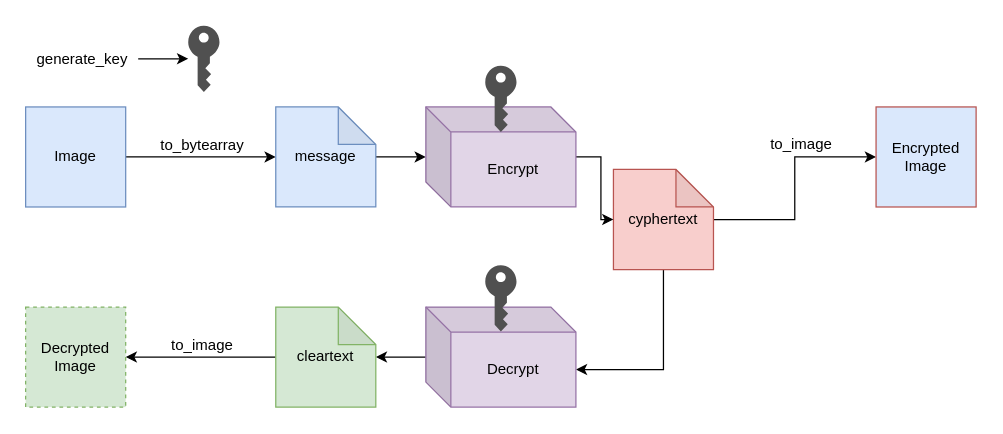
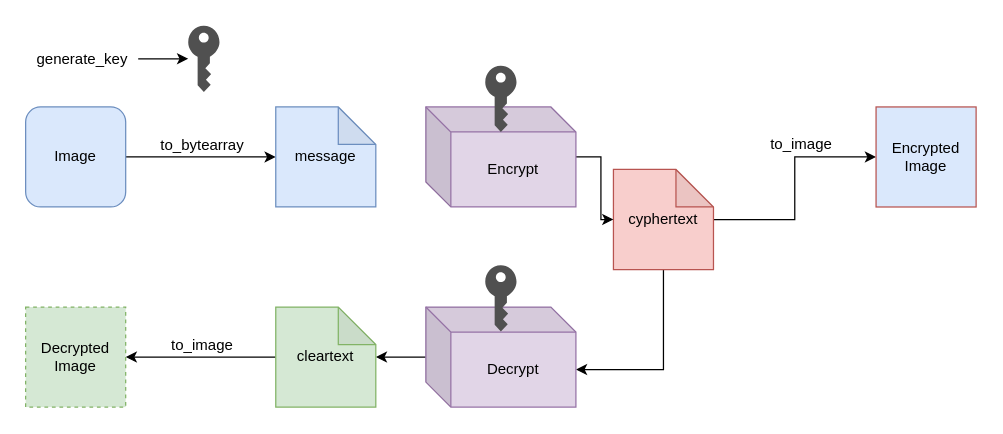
  <mxCell id="0" />
  <mxCell id="1" parent="0" />
  <mxCell id="2" value="" style="edgeStyle=orthogonalEdgeStyle;rounded=0;orthogonalLoop=1;jettySize=auto;html=1;" edge="1" parent="1" source="4" target="6"><mxGeometry relative="1" as="geometry" /></mxCell>
  <mxCell id="3" value="to_bytearray" style="edgeLabel;html=1;align=center;verticalAlign=middle;resizable=0;points=[];fontSize=12;" vertex="1" connectable="0" parent="2"><mxGeometry x="0.025" relative="1" as="geometry"><mxPoint x="-1" y="-10" as="offset" /></mxGeometry></mxCell>
- <mxCell id="4" value="Image" style="whiteSpace=wrap;html=1;aspect=fixed;fillColor=#dae8fc;strokeColor=#6c8ebf;" vertex="1" parent="1"><mxGeometry x="20" y="85" width="80" height="80" as="geometry" /></mxCell>
- <mxCell id="5" value="" style="edgeStyle=orthogonalEdgeStyle;rounded=0;orthogonalLoop=1;jettySize=auto;html=1;fontSize=12;" edge="1" parent="1" source="6" target="16"><mxGeometry relative="1" as="geometry" /></mxCell>
+ <mxCell id="4" value="Image" style="whiteSpace=wrap;html=1;aspect=fixed;fillColor=#dae8fc;strokeColor=#6c8ebf;rounded=1;" vertex="1" parent="1"><mxGeometry x="20" y="85" width="80" height="80" as="geometry" /></mxCell>
  <mxCell id="6" value="message" style="shape=note;whiteSpace=wrap;html=1;backgroundOutline=1;darkOpacity=0.05;fillColor=#dae8fc;strokeColor=#6c8ebf;" vertex="1" parent="1"><mxGeometry x="220" y="85" width="80" height="80" as="geometry" /></mxCell>
  <mxCell id="7" value="" style="pointerEvents=1;shadow=0;dashed=0;html=1;strokeColor=none;fillColor=#505050;labelPosition=center;verticalLabelPosition=bottom;verticalAlign=top;outlineConnect=0;align=center;shape=mxgraph.office.security.key_permissions;" vertex="1" parent="1"><mxGeometry x="150" y="20" width="25" height="53" as="geometry" /></mxCell>
  <mxCell id="8" value="" style="edgeStyle=orthogonalEdgeStyle;rounded=0;orthogonalLoop=1;jettySize=auto;html=1;" edge="1" parent="1" source="9" target="7"><mxGeometry relative="1" as="geometry" /></mxCell>
  <mxCell id="9" value="generate_key" style="text;html=1;align=center;verticalAlign=middle;resizable=0;points=[];autosize=1;" vertex="1" parent="1"><mxGeometry x="20" y="36.5" width="90" height="20" as="geometry" /></mxCell>
  <mxCell id="10" value="" style="edgeStyle=orthogonalEdgeStyle;rounded=0;orthogonalLoop=1;jettySize=auto;html=1;fontSize=12;" edge="1" parent="1" source="12" target="13"><mxGeometry relative="1" as="geometry" /></mxCell>
  <mxCell id="11" style="edgeStyle=orthogonalEdgeStyle;rounded=0;orthogonalLoop=1;jettySize=auto;html=1;exitX=0.5;exitY=1;exitDx=0;exitDy=0;exitPerimeter=0;entryX=0;entryY=0;entryDx=120;entryDy=50;entryPerimeter=0;fontSize=12;" edge="1" parent="1" source="12" target="18"><mxGeometry relative="1" as="geometry" /></mxCell>
  <mxCell id="12" value="cyphertext" style="shape=note;whiteSpace=wrap;html=1;backgroundOutline=1;darkOpacity=0.05;fontSize=12;fillColor=#f8cecc;strokeColor=#b85450;" vertex="1" parent="1"><mxGeometry x="490" y="135" width="80" height="80" as="geometry" /></mxCell>
  <mxCell id="13" value="Encrypted&lt;br&gt;Image" style="whiteSpace=wrap;html=1;aspect=fixed;fontSize=12;fillColor=#dae8fc;strokeColor=#b85450;" vertex="1" parent="1"><mxGeometry x="700" y="85" width="80" height="80" as="geometry" /></mxCell>
  <mxCell id="14" value="to_image" style="text;html=1;align=center;verticalAlign=middle;resizable=0;points=[];autosize=1;fontSize=12;" vertex="1" parent="1"><mxGeometry x="610" y="105" width="60" height="20" as="geometry" /></mxCell>
  <mxCell id="15" value="" style="edgeStyle=orthogonalEdgeStyle;rounded=0;orthogonalLoop=1;jettySize=auto;html=1;fontSize=12;" edge="1" parent="1" source="16" target="12"><mxGeometry relative="1" as="geometry" /></mxCell>
  <mxCell id="16" value="Encrypt" style="shape=cube;whiteSpace=wrap;html=1;boundedLbl=1;backgroundOutline=1;darkOpacity=0.05;darkOpacity2=0.1;fontSize=12;fillColor=#e1d5e7;strokeColor=#9673a6;" vertex="1" parent="1"><mxGeometry x="340" y="85" width="120" height="80" as="geometry" /></mxCell>
  <mxCell id="17" value="" style="edgeStyle=orthogonalEdgeStyle;rounded=0;orthogonalLoop=1;jettySize=auto;html=1;fontSize=12;" edge="1" parent="1" source="18" target="21"><mxGeometry relative="1" as="geometry" /></mxCell>
  <mxCell id="18" value="Decrypt" style="shape=cube;whiteSpace=wrap;html=1;boundedLbl=1;backgroundOutline=1;darkOpacity=0.05;darkOpacity2=0.1;fontSize=12;fillColor=#e1d5e7;strokeColor=#9673a6;" vertex="1" parent="1"><mxGeometry x="340" y="245" width="120" height="80" as="geometry" /></mxCell>
  <mxCell id="19" value="" style="edgeStyle=orthogonalEdgeStyle;rounded=0;orthogonalLoop=1;jettySize=auto;html=1;fontSize=12;" edge="1" parent="1" source="21" target="22"><mxGeometry relative="1" as="geometry" /></mxCell>
  <mxCell id="20" value="to_image" style="edgeLabel;html=1;align=center;verticalAlign=middle;resizable=0;points=[];fontSize=12;" vertex="1" connectable="0" parent="19"><mxGeometry x="-0.061" y="1" relative="1" as="geometry"><mxPoint x="-3.5" y="-11" as="offset" /></mxGeometry></mxCell>
  <mxCell id="21" value="cleartext" style="shape=note;whiteSpace=wrap;html=1;backgroundOutline=1;darkOpacity=0.05;fillColor=#d5e8d4;strokeColor=#82b366;" vertex="1" parent="1"><mxGeometry x="220" y="245" width="80" height="80" as="geometry" /></mxCell>
  <mxCell id="22" value="Decrypted Image" style="whiteSpace=wrap;html=1;aspect=fixed;fillColor=#d5e8d4;strokeColor=#82b366;dashed=1;" vertex="1" parent="1"><mxGeometry x="20" y="245" width="80" height="80" as="geometry" /></mxCell>
  <mxCell id="23" value="" style="pointerEvents=1;shadow=0;dashed=0;html=1;strokeColor=none;fillColor=#505050;labelPosition=center;verticalLabelPosition=bottom;verticalAlign=top;outlineConnect=0;align=center;shape=mxgraph.office.security.key_permissions;" vertex="1" parent="1"><mxGeometry x="387.5" y="52" width="25" height="53" as="geometry" /></mxCell>
  <mxCell id="24" value="" style="pointerEvents=1;shadow=0;dashed=0;html=1;strokeColor=none;fillColor=#505050;labelPosition=center;verticalLabelPosition=bottom;verticalAlign=top;outlineConnect=0;align=center;shape=mxgraph.office.security.key_permissions;" vertex="1" parent="1"><mxGeometry x="387.5" y="211.5" width="25" height="53" as="geometry" /></mxCell>
